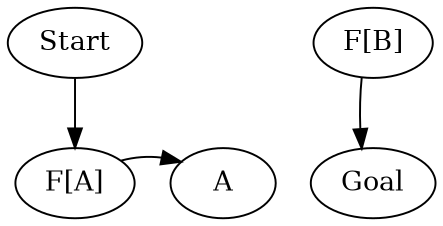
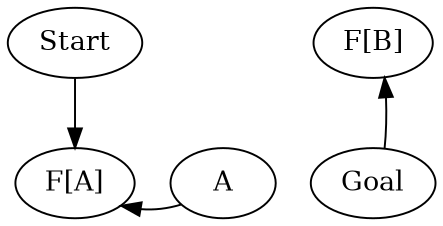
  digraph {
    n1 [group=lower label="F[A]"]
    A [group=upper]
    Start
    n4 [group=upper label="F[B]"]
    Goal
    subgraph sub_1 {
      rank=same
      n1
      A
    }
-   n1 -> A
+   A -> n1
    Start -> n1
-   n4 -> Goal
+   Goal -> n4
  }
